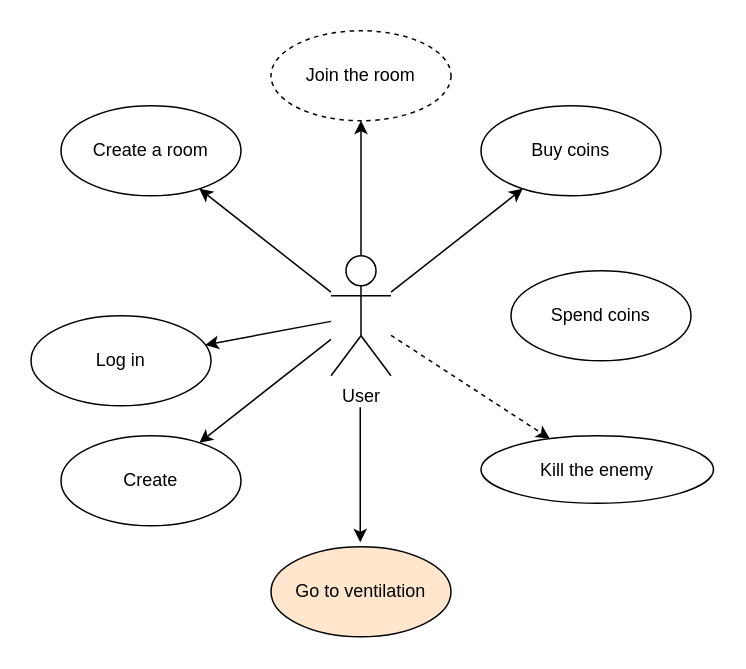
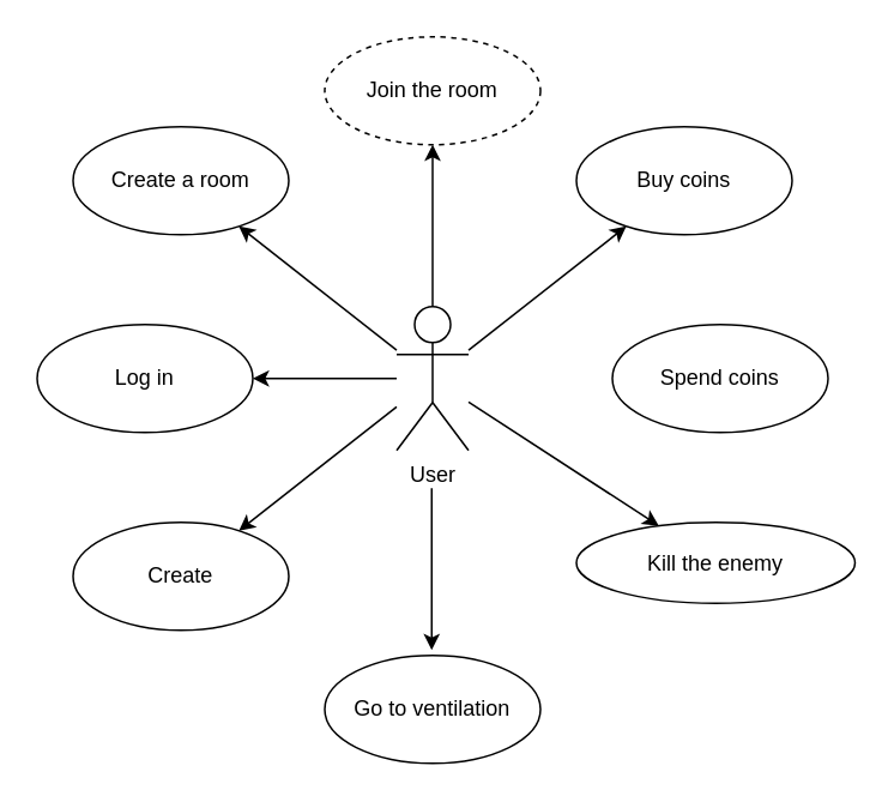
  <mxCell id="0" />
  <mxCell id="1" parent="0" />
  <mxCell id="2" value="User" style="shape=umlActor;verticalLabelPosition=bottom;verticalAlign=top;html=1;outlineConnect=0;" vertex="1" parent="1"><mxGeometry x="220" y="170" width="40" height="80" as="geometry" /></mxCell>
  <mxCell id="3" value="Create a room" style="ellipse;whiteSpace=wrap;html=1;verticalAlign=middle;" vertex="1" parent="1"><mxGeometry x="40" y="70" width="120" height="60" as="geometry" /></mxCell>
  <mxCell id="4" value="" style="endArrow=classic;html=1;curved=1;" edge="1" parent="1" source="2" target="3"><mxGeometry width="50" height="50" relative="1" as="geometry"><mxPoint x="470" y="90" as="sourcePoint" /><mxPoint x="520" y="40" as="targetPoint" /></mxGeometry></mxCell>
- <mxCell id="5" value="Log in" style="ellipse;whiteSpace=wrap;html=1;verticalAlign=middle;" vertex="1" parent="1"><mxGeometry x="20" y="210" width="120" height="60" as="geometry" /></mxCell>
+ <mxCell id="5" value="Log in" style="ellipse;whiteSpace=wrap;html=1;verticalAlign=middle;" vertex="1" parent="1"><mxGeometry x="20" y="180" width="120" height="60" as="geometry" /></mxCell>
  <mxCell id="6" value="" style="endArrow=classic;html=1;curved=1;" edge="1" parent="1" source="2" target="5"><mxGeometry width="50" height="50" relative="1" as="geometry"><mxPoint x="230" y="157.647" as="sourcePoint" /><mxPoint x="355.498" y="17.385" as="targetPoint" /></mxGeometry></mxCell>
  <mxCell id="7" value="" style="endArrow=classic;html=1;curved=1;" edge="1" parent="1" source="2" target="9"><mxGeometry width="50" height="50" relative="1" as="geometry"><mxPoint x="430" y="330.267" as="sourcePoint" /><mxPoint x="555.498" y="190.005" as="targetPoint" /></mxGeometry></mxCell>
  <mxCell id="8" value="" style="endArrow=classic;html=1;curved=1;" edge="1" parent="1" source="2" target="10"><mxGeometry width="50" height="50" relative="1" as="geometry"><mxPoint x="460" y="360.267" as="sourcePoint" /><mxPoint x="585.498" y="220.005" as="targetPoint" /></mxGeometry></mxCell>
  <mxCell id="9" value="Join the room" style="ellipse;whiteSpace=wrap;html=1;verticalAlign=middle;dashed=1;" vertex="1" parent="1"><mxGeometry x="180" y="20" width="120" height="60" as="geometry" /></mxCell>
  <mxCell id="10" value="Create" style="ellipse;whiteSpace=wrap;html=1;verticalAlign=middle;" vertex="1" parent="1"><mxGeometry x="40" y="290" width="120" height="60" as="geometry" /></mxCell>
  <mxCell id="11" value="" style="endArrow=classic;html=1;curved=1;" edge="1" parent="1" source="2" target="12"><mxGeometry width="50" height="50" relative="1" as="geometry"><mxPoint x="460" y="-80.003" as="sourcePoint" /><mxPoint x="585.498" y="-220.265" as="targetPoint" /></mxGeometry></mxCell>
  <mxCell id="12" value="Buy coins" style="ellipse;whiteSpace=wrap;html=1;verticalAlign=middle;" vertex="1" parent="1"><mxGeometry x="320" y="70" width="120" height="60" as="geometry" /></mxCell>
  <mxCell id="13" value="Spend coins" style="ellipse;whiteSpace=wrap;html=1;verticalAlign=middle;" vertex="1" parent="1"><mxGeometry x="340" y="180" width="120" height="60" as="geometry" /></mxCell>
  <mxCell id="14" value="Kill the enemy" style="ellipse;whiteSpace=wrap;html=1;verticalAlign=middle;" vertex="1" parent="1"><mxGeometry x="320" y="290" width="155" height="45" as="geometry" /></mxCell>
- <mxCell id="15" value="" style="endArrow=classic;html=1;curved=1;dashed=1;" edge="1" parent="1" source="2" target="14"><mxGeometry width="50" height="50" relative="1" as="geometry"><mxPoint x="270" y="235.714" as="sourcePoint" /><mxPoint x="357.787" y="304.69" as="targetPoint" /></mxGeometry></mxCell>
- <mxCell id="16" value="Go to ventilation" style="ellipse;whiteSpace=wrap;html=1;verticalAlign=middle;fillColor=#ffe6cc;" vertex="1" parent="1"><mxGeometry x="180" y="364" width="120" height="60" as="geometry" /></mxCell>
+ <mxCell id="15" value="" style="endArrow=classic;html=1;curved=1;" edge="1" parent="1" source="2" target="14"><mxGeometry width="50" height="50" relative="1" as="geometry"><mxPoint x="270" y="235.714" as="sourcePoint" /><mxPoint x="357.787" y="304.69" as="targetPoint" /></mxGeometry></mxCell>
+ <mxCell id="16" value="Go to ventilation" style="ellipse;whiteSpace=wrap;html=1;verticalAlign=middle;" vertex="1" parent="1"><mxGeometry x="180" y="364" width="120" height="60" as="geometry" /></mxCell>
  <mxCell id="17" value="" style="endArrow=classic;html=1;curved=1;" edge="1" parent="1"><mxGeometry width="50" height="50" relative="1" as="geometry"><mxPoint x="239.5" y="271" as="sourcePoint" /><mxPoint x="239.5" y="361" as="targetPoint" /></mxGeometry></mxCell>
